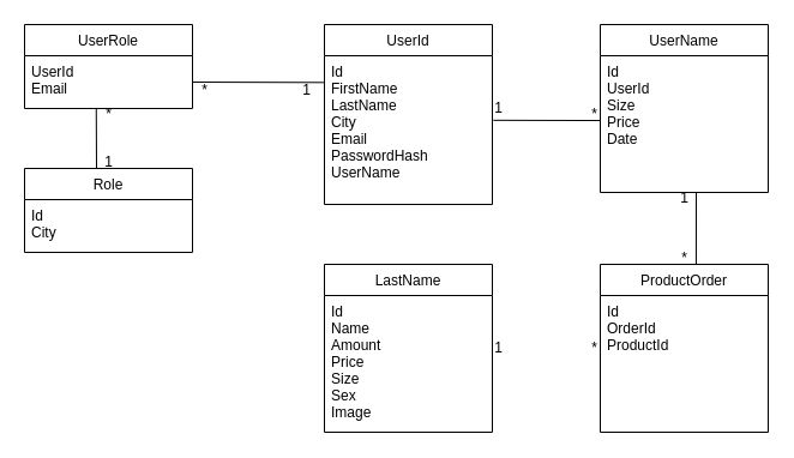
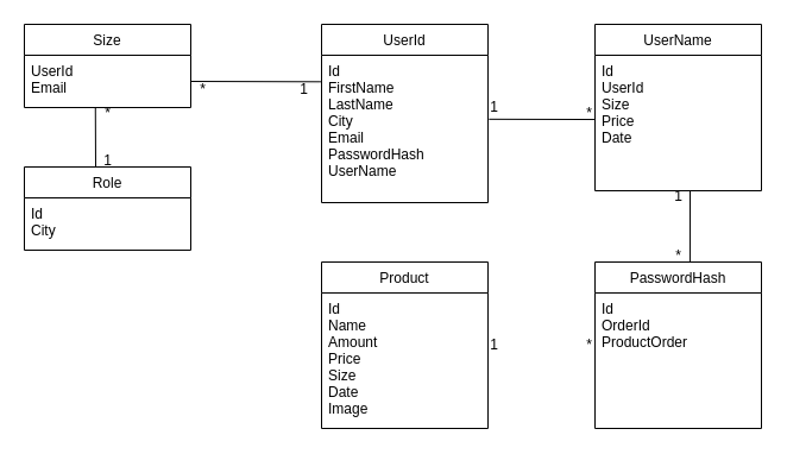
  <mxCell id="0" />
  <mxCell id="1" parent="0" />
  <mxCell id="2" value="Role" style="swimlane;fontStyle=0;childLayout=stackLayout;horizontal=1;startSize=26;fillColor=none;horizontalStack=0;resizeParent=1;resizeParentMax=0;resizeLast=0;collapsible=1;marginBottom=0;" vertex="1" parent="1"><mxGeometry x="20" y="140" width="140" height="70" as="geometry" /></mxCell>
  <mxCell id="3" value="Id&#10;City" style="text;strokeColor=none;fillColor=none;align=left;verticalAlign=top;spacingLeft=4;spacingRight=4;overflow=hidden;rotatable=0;points=[[0,0.5],[1,0.5]];portConstraint=eastwest;" vertex="1" parent="2"><mxGeometry y="26" width="140" height="44" as="geometry" /></mxCell>
- <mxCell id="4" value="UserRole" style="swimlane;fontStyle=0;childLayout=stackLayout;horizontal=1;startSize=26;fillColor=none;horizontalStack=0;resizeParent=1;resizeParentMax=0;resizeLast=0;collapsible=1;marginBottom=0;" vertex="1" parent="1"><mxGeometry x="20" y="20" width="140" height="70" as="geometry" /></mxCell>
+ <mxCell id="4" value="Size" style="swimlane;fontStyle=0;childLayout=stackLayout;horizontal=1;startSize=26;fillColor=none;horizontalStack=0;resizeParent=1;resizeParentMax=0;resizeLast=0;collapsible=1;marginBottom=0;" vertex="1" parent="1"><mxGeometry x="20" y="20" width="140" height="70" as="geometry" /></mxCell>
  <mxCell id="5" value="UserId&#10;Email" style="text;strokeColor=none;fillColor=none;align=left;verticalAlign=top;spacingLeft=4;spacingRight=4;overflow=hidden;rotatable=0;points=[[0,0.5],[1,0.5]];portConstraint=eastwest;" vertex="1" parent="4"><mxGeometry y="26" width="140" height="44" as="geometry" /></mxCell>
  <mxCell id="6" value="UserId" style="swimlane;fontStyle=0;childLayout=stackLayout;horizontal=1;startSize=26;fillColor=none;horizontalStack=0;resizeParent=1;resizeParentMax=0;resizeLast=0;collapsible=1;marginBottom=0;" vertex="1" parent="1"><mxGeometry x="270" y="20" width="140" height="150" as="geometry" /></mxCell>
  <mxCell id="7" value="Id&#10;FirstName&#10;LastName&#10;City&#10;Email&#10;PasswordHash&#10;UserName" style="text;strokeColor=none;fillColor=none;align=left;verticalAlign=top;spacingLeft=4;spacingRight=4;overflow=hidden;rotatable=0;points=[[0,0.5],[1,0.5]];portConstraint=eastwest;" vertex="1" parent="6"><mxGeometry y="26" width="140" height="124" as="geometry" /></mxCell>
  <mxCell id="8" value="" style="endArrow=none;html=1;rounded=0;exitX=1;exitY=0.5;exitDx=0;exitDy=0;entryX=-0.004;entryY=0.18;entryDx=0;entryDy=0;entryPerimeter=0;" edge="1" parent="1" source="5" target="7"><mxGeometry width="50" height="50" relative="1" as="geometry"><mxPoint x="380" y="160" as="sourcePoint" /><mxPoint x="260" y="68" as="targetPoint" /></mxGeometry></mxCell>
  <mxCell id="9" value="" style="endArrow=none;html=1;rounded=0;entryX=0.427;entryY=1.004;entryDx=0;entryDy=0;entryPerimeter=0;" edge="1" parent="1" target="5"><mxGeometry width="50" height="50" relative="1" as="geometry"><mxPoint x="80" y="140" as="sourcePoint" /><mxPoint x="100" y="110" as="targetPoint" /></mxGeometry></mxCell>
- <mxCell id="10" value="LastName" style="swimlane;fontStyle=0;childLayout=stackLayout;horizontal=1;startSize=26;fillColor=none;horizontalStack=0;resizeParent=1;resizeParentMax=0;resizeLast=0;collapsible=1;marginBottom=0;" vertex="1" parent="1"><mxGeometry x="270" y="220" width="140" height="140" as="geometry" /></mxCell>
- <mxCell id="11" value="Id&#10;Name&#10;Amount&#10;Price&#10;Size&#10;Sex&#10;Image" style="text;strokeColor=none;fillColor=none;align=left;verticalAlign=top;spacingLeft=4;spacingRight=4;overflow=hidden;rotatable=0;points=[[0,0.5],[1,0.5]];portConstraint=eastwest;" vertex="1" parent="10"><mxGeometry y="26" width="140" height="114" as="geometry" /></mxCell>
+ <mxCell id="10" value="Product" style="swimlane;fontStyle=0;childLayout=stackLayout;horizontal=1;startSize=26;fillColor=none;horizontalStack=0;resizeParent=1;resizeParentMax=0;resizeLast=0;collapsible=1;marginBottom=0;" vertex="1" parent="1"><mxGeometry x="270" y="220" width="140" height="140" as="geometry" /></mxCell>
+ <mxCell id="11" value="Id&#10;Name&#10;Amount&#10;Price&#10;Size&#10;Date&#10;Image" style="text;strokeColor=none;fillColor=none;align=left;verticalAlign=top;spacingLeft=4;spacingRight=4;overflow=hidden;rotatable=0;points=[[0,0.5],[1,0.5]];portConstraint=eastwest;" vertex="1" parent="10"><mxGeometry y="26" width="140" height="114" as="geometry" /></mxCell>
  <mxCell id="12" value="UserName" style="swimlane;fontStyle=0;childLayout=stackLayout;horizontal=1;startSize=26;fillColor=none;horizontalStack=0;resizeParent=1;resizeParentMax=0;resizeLast=0;collapsible=1;marginBottom=0;" vertex="1" parent="1"><mxGeometry x="500" y="20" width="140" height="140" as="geometry" /></mxCell>
  <mxCell id="13" value="Id&#10;UserId&#10;Size&#10;Price&#10;Date" style="text;strokeColor=none;fillColor=none;align=left;verticalAlign=top;spacingLeft=4;spacingRight=4;overflow=hidden;rotatable=0;points=[[0,0.5],[1,0.5]];portConstraint=eastwest;" vertex="1" parent="12"><mxGeometry y="26" width="140" height="114" as="geometry" /></mxCell>
- <mxCell id="14" value="ProductOrder" style="swimlane;fontStyle=0;childLayout=stackLayout;horizontal=1;startSize=26;fillColor=none;horizontalStack=0;resizeParent=1;resizeParentMax=0;resizeLast=0;collapsible=1;marginBottom=0;" vertex="1" parent="1"><mxGeometry x="500" y="220" width="140" height="140" as="geometry" /></mxCell>
- <mxCell id="15" value="Id&#10;OrderId&#10;ProductId&#10;&#10;" style="text;strokeColor=none;fillColor=none;align=left;verticalAlign=top;spacingLeft=4;spacingRight=4;overflow=hidden;rotatable=0;points=[[0,0.5],[1,0.5]];portConstraint=eastwest;" vertex="1" parent="14"><mxGeometry y="26" width="140" height="114" as="geometry" /></mxCell>
+ <mxCell id="14" value="PasswordHash" style="swimlane;fontStyle=0;childLayout=stackLayout;horizontal=1;startSize=26;fillColor=none;horizontalStack=0;resizeParent=1;resizeParentMax=0;resizeLast=0;collapsible=1;marginBottom=0;" vertex="1" parent="1"><mxGeometry x="500" y="220" width="140" height="140" as="geometry" /></mxCell>
+ <mxCell id="15" value="Id&#10;OrderId&#10;ProductOrder&#10;&#10;" style="text;strokeColor=none;fillColor=none;align=left;verticalAlign=top;spacingLeft=4;spacingRight=4;overflow=hidden;rotatable=0;points=[[0,0.5],[1,0.5]];portConstraint=eastwest;" vertex="1" parent="14"><mxGeometry y="26" width="140" height="114" as="geometry" /></mxCell>
  <mxCell id="16" value="" style="endArrow=none;html=1;rounded=0;exitX=1.006;exitY=0.434;exitDx=0;exitDy=0;exitPerimeter=0;entryX=-0.001;entryY=0.474;entryDx=0;entryDy=0;entryPerimeter=0;" edge="1" parent="1" source="7" target="13"><mxGeometry width="50" height="50" relative="1" as="geometry"><mxPoint x="450" y="150" as="sourcePoint" /><mxPoint x="500" y="100" as="targetPoint" /></mxGeometry></mxCell>
  <mxCell id="17" value="" style="endArrow=none;html=1;rounded=0;exitX=0.571;exitY=0;exitDx=0;exitDy=0;exitPerimeter=0;" edge="1" parent="1" source="14"><mxGeometry width="50" height="50" relative="1" as="geometry"><mxPoint x="530" y="210" as="sourcePoint" /><mxPoint x="580" y="160" as="targetPoint" /></mxGeometry></mxCell>
  <mxCell id="18" value="*" style="text;html=1;align=center;verticalAlign=middle;resizable=0;points=[];autosize=1;strokeColor=none;fillColor=none;" vertex="1" parent="1"><mxGeometry x="155" y="60" width="30" height="30" as="geometry" /></mxCell>
  <mxCell id="19" value="1" style="text;html=1;align=center;verticalAlign=middle;resizable=0;points=[];autosize=1;strokeColor=none;fillColor=none;" vertex="1" parent="1"><mxGeometry x="240" y="60" width="30" height="30" as="geometry" /></mxCell>
  <mxCell id="20" value="*" style="text;html=1;align=center;verticalAlign=middle;resizable=0;points=[];autosize=1;strokeColor=none;fillColor=none;" vertex="1" parent="1"><mxGeometry x="75" y="80" width="30" height="30" as="geometry" /></mxCell>
  <mxCell id="21" value="1" style="text;html=1;align=center;verticalAlign=middle;resizable=0;points=[];autosize=1;strokeColor=none;fillColor=none;" vertex="1" parent="1"><mxGeometry x="75" y="120" width="30" height="30" as="geometry" /></mxCell>
  <mxCell id="22" value="*" style="text;html=1;align=center;verticalAlign=middle;resizable=0;points=[];autosize=1;strokeColor=none;fillColor=none;" vertex="1" parent="1"><mxGeometry x="480" y="80" width="30" height="30" as="geometry" /></mxCell>
  <mxCell id="23" value="1" style="text;html=1;align=center;verticalAlign=middle;resizable=0;points=[];autosize=1;strokeColor=none;fillColor=none;" vertex="1" parent="1"><mxGeometry x="400" y="75" width="30" height="30" as="geometry" /></mxCell>
  <mxCell id="24" value="*" style="text;html=1;align=center;verticalAlign=middle;resizable=0;points=[];autosize=1;strokeColor=none;fillColor=none;" vertex="1" parent="1"><mxGeometry x="480" y="275" width="30" height="30" as="geometry" /></mxCell>
  <mxCell id="25" value="1" style="text;html=1;align=center;verticalAlign=middle;resizable=0;points=[];autosize=1;strokeColor=none;fillColor=none;" vertex="1" parent="1"><mxGeometry x="400" y="275" width="30" height="30" as="geometry" /></mxCell>
  <mxCell id="26" value="1" style="text;html=1;align=center;verticalAlign=middle;resizable=0;points=[];autosize=1;strokeColor=none;fillColor=none;" vertex="1" parent="1"><mxGeometry x="555" y="150" width="30" height="30" as="geometry" /></mxCell>
  <mxCell id="27" value="*" style="text;html=1;align=center;verticalAlign=middle;resizable=0;points=[];autosize=1;strokeColor=none;fillColor=none;" vertex="1" parent="1"><mxGeometry x="555" y="200" width="30" height="30" as="geometry" /></mxCell>
